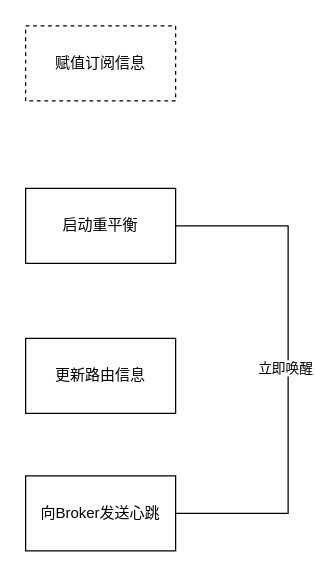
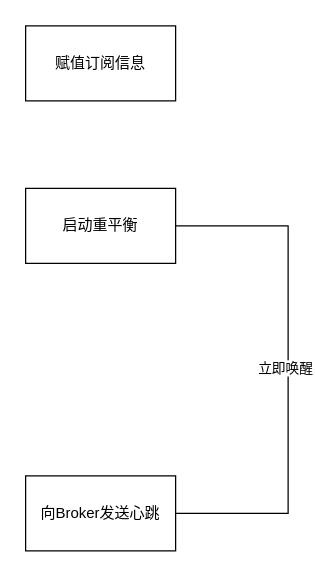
  <mxCell id="0" />
  <mxCell id="1" parent="0" />
- <mxCell id="2" value="赋值订阅信息" style="rounded=0;whiteSpace=wrap;html=1;dashed=1;" vertex="1" parent="1"><mxGeometry x="20" y="20" width="120" height="60" as="geometry" /></mxCell>
+ <mxCell id="2" value="赋值订阅信息" style="rounded=0;whiteSpace=wrap;html=1;" vertex="1" parent="1"><mxGeometry x="20" y="20" width="120" height="60" as="geometry" /></mxCell>
  <mxCell id="3" value="启动重平衡" style="rounded=0;whiteSpace=wrap;html=1;" vertex="1" parent="1"><mxGeometry x="20" y="150" width="120" height="60" as="geometry" /></mxCell>
- <mxCell id="4" value="更新路由信息" style="rounded=0;whiteSpace=wrap;html=1;" vertex="1" parent="1"><mxGeometry x="20" y="270" width="120" height="60" as="geometry" /></mxCell>
  <mxCell id="5" style="edgeStyle=orthogonalEdgeStyle;rounded=0;orthogonalLoop=1;jettySize=auto;html=1;exitX=1;exitY=0.5;exitDx=0;exitDy=0;entryX=1;entryY=0.5;entryDx=0;entryDy=0;endArrow=none;" edge="1" parent="1" source="7" target="3"><mxGeometry relative="1" as="geometry"><Array as="points"><mxPoint x="230" y="410" /><mxPoint x="230" y="180" /></Array></mxGeometry></mxCell>
  <mxCell id="6" value="立即唤醒" style="edgeLabel;html=1;align=center;verticalAlign=middle;resizable=0;points=[];" vertex="1" connectable="0" parent="5"><mxGeometry x="0.01" y="3" relative="1" as="geometry"><mxPoint as="offset" /></mxGeometry></mxCell>
  <mxCell id="7" value="向Broker发送心跳" style="rounded=0;whiteSpace=wrap;html=1;" vertex="1" parent="1"><mxGeometry x="20" y="380" width="120" height="60" as="geometry" /></mxCell>
